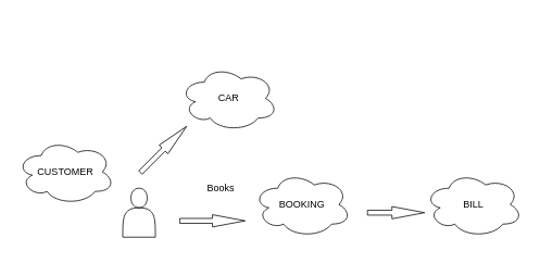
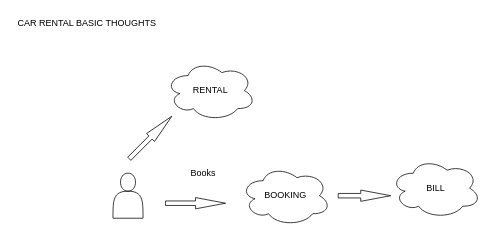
  <mxCell id="0" />
  <mxCell id="1" parent="0" />
- <mxCell id="2" value="CAR" style="ellipse;shape=cloud;whiteSpace=wrap;html=1;" vertex="1" parent="1"><mxGeometry x="220" y="80" width="120" height="80" as="geometry" /></mxCell>
+ <mxCell id="2" value="RENTAL" style="ellipse;shape=cloud;whiteSpace=wrap;html=1;" vertex="1" parent="1"><mxGeometry x="220" y="80" width="120" height="80" as="geometry" /></mxCell>
  <mxCell id="3" value="BILL" style="ellipse;shape=cloud;whiteSpace=wrap;html=1;" vertex="1" parent="1"><mxGeometry x="520" y="210" width="120" height="80" as="geometry" /></mxCell>
- <mxCell id="4" value="&lt;div&gt;BOOKING&lt;/div&gt;" style="ellipse;shape=cloud;whiteSpace=wrap;html=1;" vertex="1" parent="1"><mxGeometry x="310" y="210" width="120" height="80" as="geometry" /></mxCell>
- <mxCell id="5" value="CUSTOMER" style="ellipse;shape=cloud;whiteSpace=wrap;html=1;" vertex="1" parent="1"><mxGeometry x="20" y="170" width="120" height="80" as="geometry" /></mxCell>
+ <mxCell id="4" value="&lt;div&gt;BOOKING&lt;/div&gt;" style="ellipse;shape=cloud;whiteSpace=wrap;html=1;" vertex="1" parent="1"><mxGeometry x="320" y="220" width="120" height="80" as="geometry" /></mxCell>
  <mxCell id="6" value="" style="shape=actor;whiteSpace=wrap;html=1;" vertex="1" parent="1"><mxGeometry x="150" y="230" width="40" height="60" as="geometry" /></mxCell>
  <mxCell id="7" value="" style="html=1;shadow=0;dashed=0;align=center;verticalAlign=middle;shape=mxgraph.arrows2.arrow;dy=0.6;dx=40;notch=0;rotation=-45;" vertex="1" parent="1"><mxGeometry x="160" y="175" width="80" height="15" as="geometry" /></mxCell>
  <mxCell id="8" value="" style="html=1;shadow=0;dashed=0;align=center;verticalAlign=middle;shape=mxgraph.arrows2.arrow;dy=0.6;dx=40;notch=0;rotation=0;" vertex="1" parent="1"><mxGeometry x="220" y="262.5" width="80" height="15" as="geometry" /></mxCell>
  <mxCell id="9" value="Books" style="text;html=1;align=center;verticalAlign=middle;resizable=0;points=[];autosize=1;" vertex="1" parent="1"><mxGeometry x="245" y="220" width="50" height="20" as="geometry" /></mxCell>
  <mxCell id="10" value="" style="html=1;shadow=0;dashed=0;align=center;verticalAlign=middle;shape=mxgraph.arrows2.arrow;dy=0.6;dx=40;notch=0;rotation=0;" vertex="1" parent="1"><mxGeometry x="450" y="252.5" width="70" height="15" as="geometry" /></mxCell>
+ <mxCell id="11" value="CAR RENTAL BASIC THOUGHTS" style="text;html=1;align=center;verticalAlign=middle;resizable=0;points=[];autosize=1;" vertex="1" parent="1"><mxGeometry x="20" y="20" width="190" height="20" as="geometry" /></mxCell>
